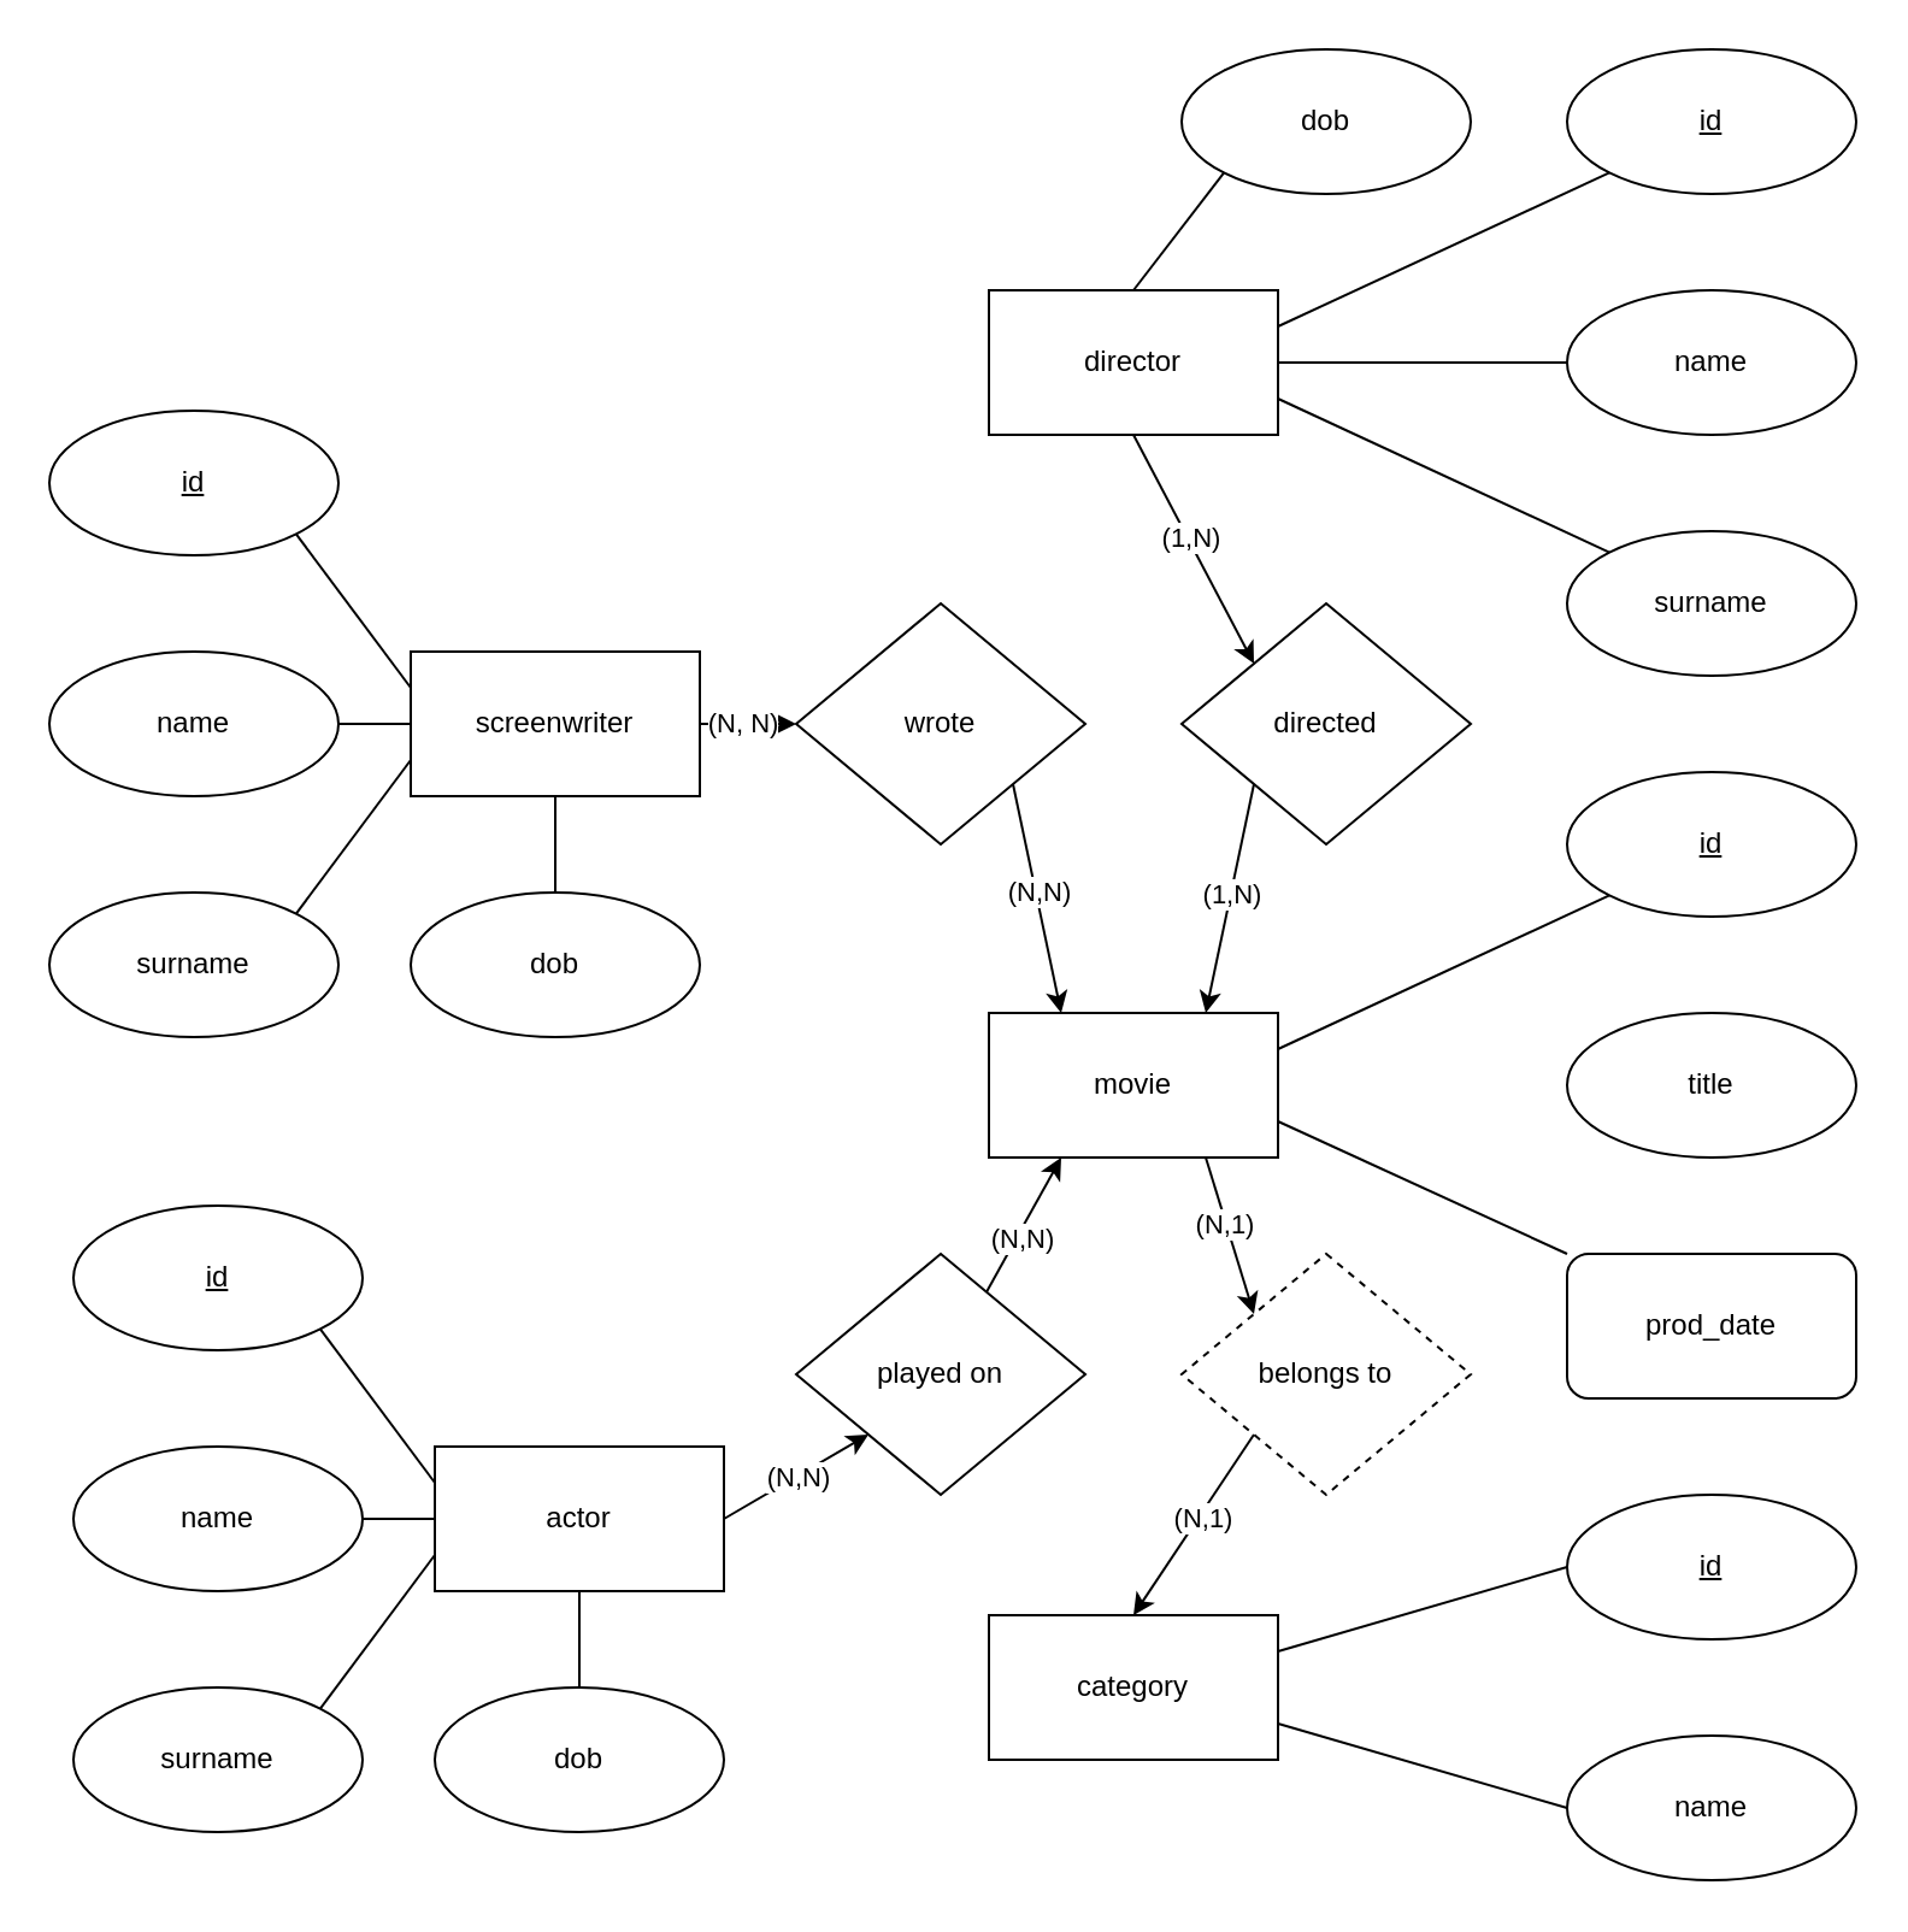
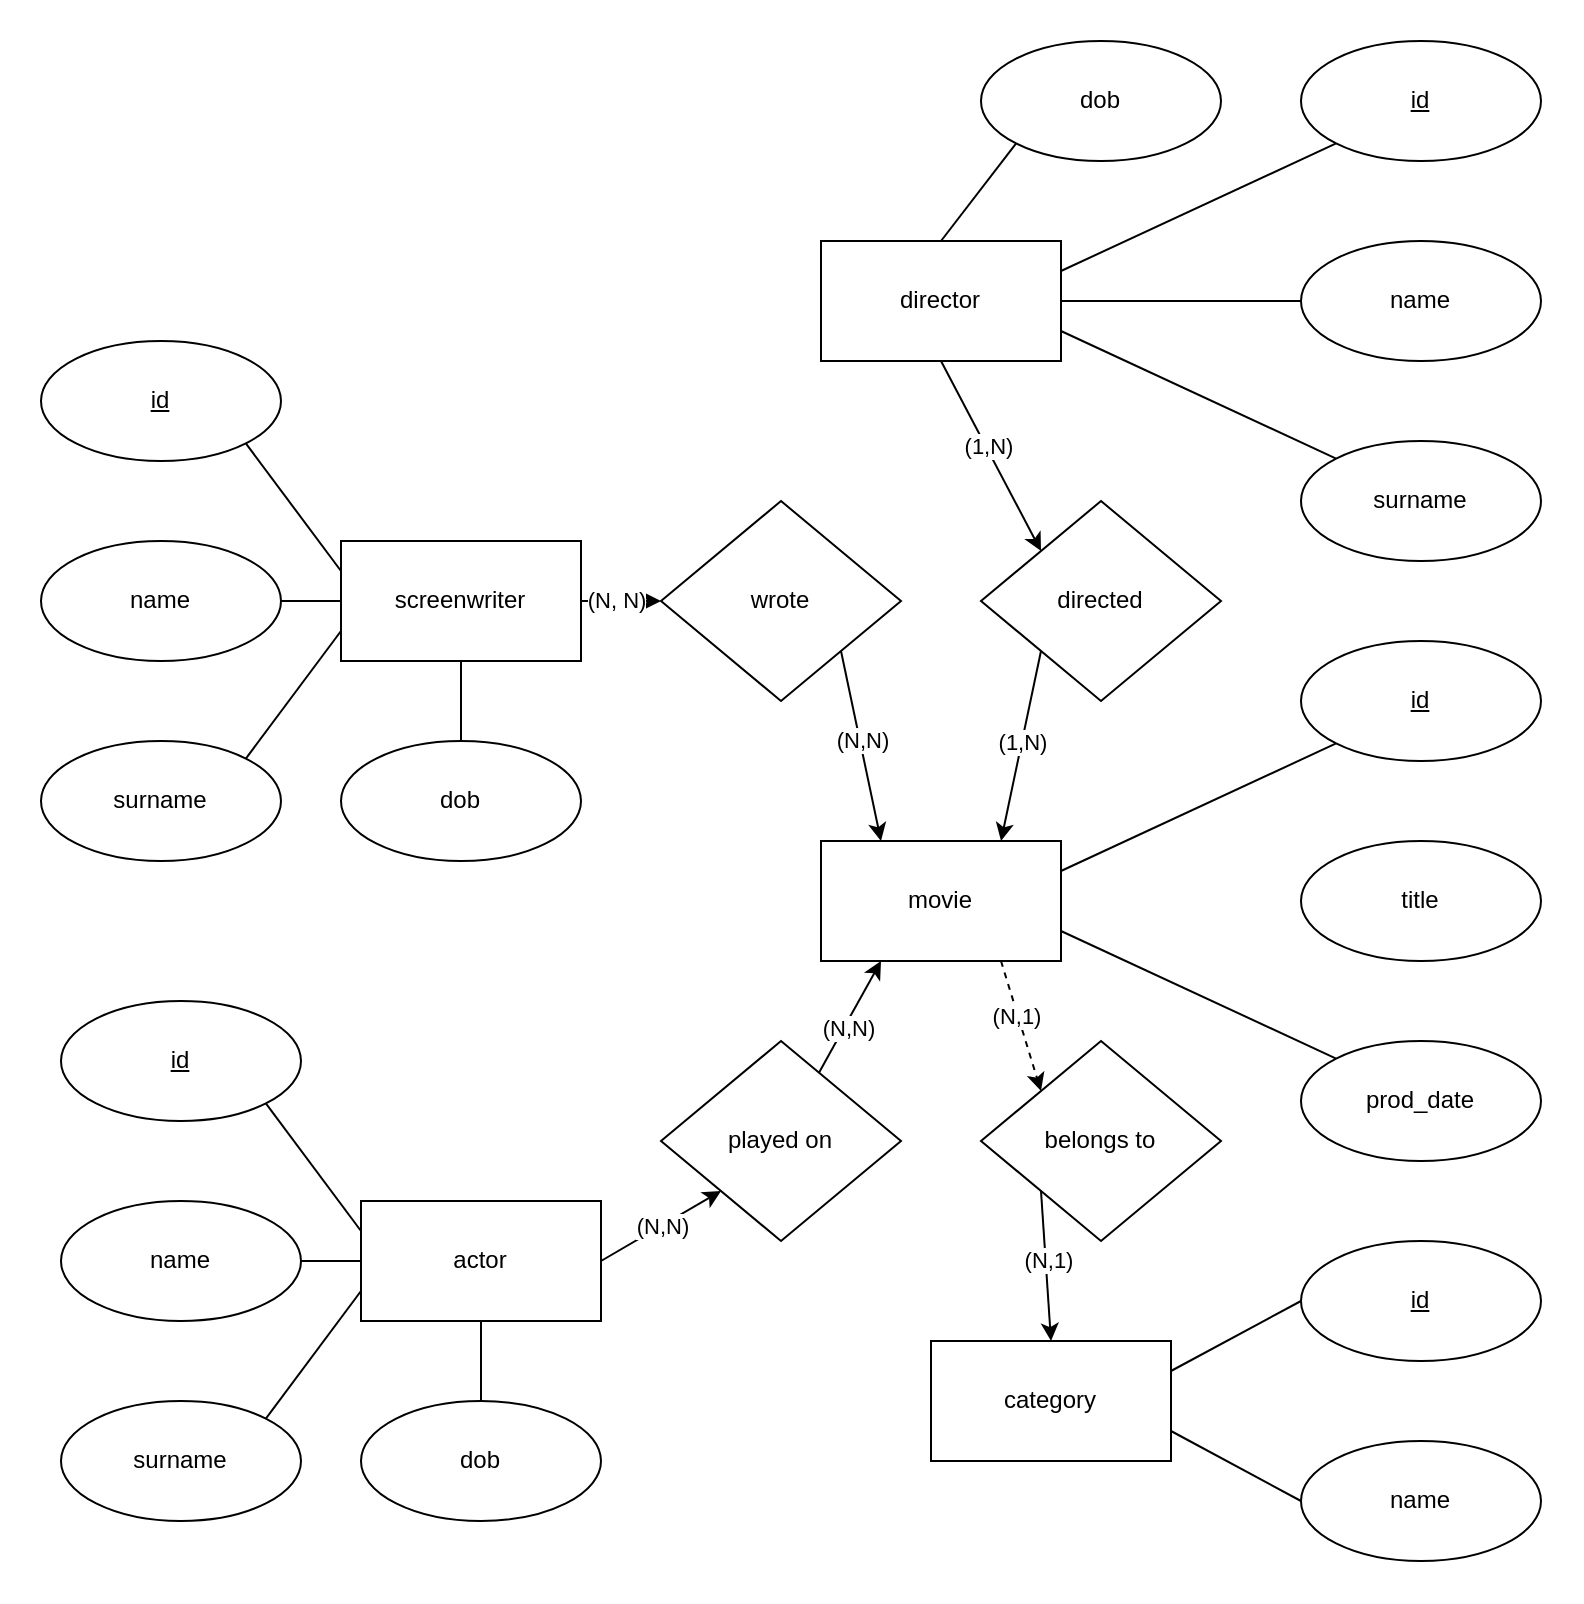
  <mxCell id="0" />
  <mxCell id="1" parent="0" />
  <mxCell id="2" value="&lt;u&gt;id&lt;/u&gt;" style="ellipse;whiteSpace=wrap;html=1;" parent="1" vertex="1"><mxGeometry x="650" y="320" width="120" height="60" as="geometry" /></mxCell>
  <mxCell id="3" value="title" style="ellipse;whiteSpace=wrap;html=1;" parent="1" vertex="1"><mxGeometry x="650" y="420" width="120" height="60" as="geometry" /></mxCell>
- <mxCell id="4" value="prod_date" style="whiteSpace=wrap;html=1;rounded=1;" parent="1" vertex="1"><mxGeometry x="650" y="520" width="120" height="60" as="geometry" /></mxCell>
+ <mxCell id="4" value="prod_date" style="ellipse;whiteSpace=wrap;html=1;" parent="1" vertex="1"><mxGeometry x="650" y="520" width="120" height="60" as="geometry" /></mxCell>
  <mxCell id="5" value="movie" style="rounded=0;whiteSpace=wrap;html=1;" parent="1" vertex="1"><mxGeometry x="410" y="420" width="120" height="60" as="geometry" /></mxCell>
  <mxCell id="6" value="" style="endArrow=none;html=1;rounded=0;exitX=1;exitY=0.25;exitDx=0;exitDy=0;entryX=0;entryY=1;entryDx=0;entryDy=0;" parent="1" source="5" target="2" edge="1"><mxGeometry width="50" height="50" relative="1" as="geometry"><mxPoint x="600" y="480" as="sourcePoint" /><mxPoint x="630" y="370" as="targetPoint" /></mxGeometry></mxCell>
  <mxCell id="7" value="" style="endArrow=none;html=1;rounded=0;entryX=0;entryY=0;entryDx=0;entryDy=0;exitX=1;exitY=0.75;exitDx=0;exitDy=0;" parent="1" source="5" target="4" edge="1"><mxGeometry width="50" height="50" relative="1" as="geometry"><mxPoint x="600" y="550" as="sourcePoint" /><mxPoint x="650" y="500" as="targetPoint" /></mxGeometry></mxCell>
  <mxCell id="8" value="&lt;u&gt;id&lt;/u&gt;" style="ellipse;whiteSpace=wrap;html=1;" parent="1" vertex="1"><mxGeometry x="30" y="500" width="120" height="60" as="geometry" /></mxCell>
  <mxCell id="9" value="name" style="ellipse;whiteSpace=wrap;html=1;" parent="1" vertex="1"><mxGeometry x="30" y="600" width="120" height="60" as="geometry" /></mxCell>
  <mxCell id="10" value="surname" style="ellipse;whiteSpace=wrap;html=1;" parent="1" vertex="1"><mxGeometry x="30" y="700" width="120" height="60" as="geometry" /></mxCell>
  <mxCell id="11" value="actor" style="rounded=0;whiteSpace=wrap;html=1;" parent="1" vertex="1"><mxGeometry x="180" y="600" width="120" height="60" as="geometry" /></mxCell>
  <mxCell id="12" value="" style="endArrow=none;html=1;rounded=0;entryX=1;entryY=0.5;entryDx=0;entryDy=0;" parent="1" target="9" edge="1"><mxGeometry width="50" height="50" relative="1" as="geometry"><mxPoint x="180" y="630" as="sourcePoint" /><mxPoint x="30" y="610" as="targetPoint" /></mxGeometry></mxCell>
  <mxCell id="13" value="" style="endArrow=none;html=1;rounded=0;entryX=1;entryY=1;entryDx=0;entryDy=0;exitX=0;exitY=0.25;exitDx=0;exitDy=0;" parent="1" source="11" target="8" edge="1"><mxGeometry width="50" height="50" relative="1" as="geometry"><mxPoint x="-20" y="660" as="sourcePoint" /><mxPoint x="30" y="610" as="targetPoint" /></mxGeometry></mxCell>
  <mxCell id="14" value="" style="endArrow=none;html=1;rounded=0;entryX=1;entryY=0;entryDx=0;entryDy=0;exitX=0;exitY=0.75;exitDx=0;exitDy=0;" parent="1" source="11" target="10" edge="1"><mxGeometry width="50" height="50" relative="1" as="geometry"><mxPoint x="-20" y="730" as="sourcePoint" /><mxPoint x="30" y="680" as="targetPoint" /></mxGeometry></mxCell>
  <mxCell id="15" value="dob" style="ellipse;whiteSpace=wrap;html=1;" parent="1" vertex="1"><mxGeometry x="180" y="700" width="120" height="60" as="geometry" /></mxCell>
  <mxCell id="16" value="" style="endArrow=none;html=1;rounded=0;entryX=0.5;entryY=1;entryDx=0;entryDy=0;exitX=0.5;exitY=0;exitDx=0;exitDy=0;" parent="1" source="15" target="11" edge="1"><mxGeometry width="50" height="50" relative="1" as="geometry"><mxPoint x="220" y="720" as="sourcePoint" /><mxPoint x="270" y="670" as="targetPoint" /></mxGeometry></mxCell>
  <mxCell id="17" value="&lt;u&gt;id&lt;/u&gt;" style="ellipse;whiteSpace=wrap;html=1;" parent="1" vertex="1"><mxGeometry x="650" y="20" width="120" height="60" as="geometry" /></mxCell>
  <mxCell id="18" value="name" style="ellipse;whiteSpace=wrap;html=1;" parent="1" vertex="1"><mxGeometry x="650" y="120" width="120" height="60" as="geometry" /></mxCell>
  <mxCell id="19" value="surname" style="ellipse;whiteSpace=wrap;html=1;" parent="1" vertex="1"><mxGeometry x="650" y="220" width="120" height="60" as="geometry" /></mxCell>
  <mxCell id="20" value="director" style="rounded=0;whiteSpace=wrap;html=1;" parent="1" vertex="1"><mxGeometry x="410" y="120" width="120" height="60" as="geometry" /></mxCell>
  <mxCell id="21" value="" style="endArrow=none;html=1;rounded=0;entryX=0;entryY=0.5;entryDx=0;entryDy=0;exitX=1;exitY=0.5;exitDx=0;exitDy=0;" parent="1" source="20" target="18" edge="1"><mxGeometry width="50" height="50" relative="1" as="geometry"><mxPoint x="600" y="180" as="sourcePoint" /><mxPoint x="650" y="130" as="targetPoint" /></mxGeometry></mxCell>
  <mxCell id="22" value="" style="endArrow=none;html=1;rounded=0;entryX=0;entryY=1;entryDx=0;entryDy=0;exitX=1;exitY=0.25;exitDx=0;exitDy=0;" parent="1" source="20" target="17" edge="1"><mxGeometry width="50" height="50" relative="1" as="geometry"><mxPoint x="600" y="180" as="sourcePoint" /><mxPoint x="650" y="130" as="targetPoint" /></mxGeometry></mxCell>
  <mxCell id="23" value="" style="endArrow=none;html=1;rounded=0;entryX=0;entryY=0;entryDx=0;entryDy=0;exitX=1;exitY=0.75;exitDx=0;exitDy=0;" parent="1" source="20" target="19" edge="1"><mxGeometry width="50" height="50" relative="1" as="geometry"><mxPoint x="600" y="250" as="sourcePoint" /><mxPoint x="650" y="200" as="targetPoint" /></mxGeometry></mxCell>
  <mxCell id="24" value="dob" style="ellipse;whiteSpace=wrap;html=1;" parent="1" vertex="1"><mxGeometry x="490" y="20" width="120" height="60" as="geometry" /></mxCell>
  <mxCell id="25" value="" style="endArrow=none;html=1;rounded=0;entryX=0.5;entryY=0;entryDx=0;entryDy=0;exitX=0;exitY=1;exitDx=0;exitDy=0;" parent="1" source="24" target="20" edge="1"><mxGeometry width="50" height="50" relative="1" as="geometry"><mxPoint x="530" y="240" as="sourcePoint" /><mxPoint x="580" y="190" as="targetPoint" /></mxGeometry></mxCell>
  <mxCell id="26" value="&lt;u&gt;id&lt;/u&gt;" style="ellipse;whiteSpace=wrap;html=1;" parent="1" vertex="1"><mxGeometry x="650" y="620" width="120" height="60" as="geometry" /></mxCell>
  <mxCell id="27" value="name" style="ellipse;whiteSpace=wrap;html=1;" parent="1" vertex="1"><mxGeometry x="650" y="720" width="120" height="60" as="geometry" /></mxCell>
- <mxCell id="28" value="category" style="rounded=0;whiteSpace=wrap;html=1;" parent="1" vertex="1"><mxGeometry x="410" y="670" width="120" height="60" as="geometry" /></mxCell>
+ <mxCell id="28" value="category" style="rounded=0;whiteSpace=wrap;html=1;" parent="1" vertex="1"><mxGeometry x="465" y="670" width="120" height="60" as="geometry" /></mxCell>
  <mxCell id="29" value="" style="endArrow=none;html=1;rounded=0;entryX=0;entryY=0.5;entryDx=0;entryDy=0;exitX=1;exitY=0.75;exitDx=0;exitDy=0;" parent="1" source="28" target="27" edge="1"><mxGeometry width="50" height="50" relative="1" as="geometry"><mxPoint x="630" y="710" as="sourcePoint" /><mxPoint x="650" y="680" as="targetPoint" /></mxGeometry></mxCell>
  <mxCell id="30" value="" style="endArrow=none;html=1;rounded=0;entryX=0;entryY=0.5;entryDx=0;entryDy=0;exitX=1;exitY=0.25;exitDx=0;exitDy=0;" parent="1" source="28" target="26" edge="1"><mxGeometry width="50" height="50" relative="1" as="geometry"><mxPoint x="600" y="730" as="sourcePoint" /><mxPoint x="650" y="680" as="targetPoint" /></mxGeometry></mxCell>
- <mxCell id="31" value="belongs to" style="rhombus;whiteSpace=wrap;html=1;dashed=1;" parent="1" vertex="1"><mxGeometry x="490" y="520" width="120" height="100" as="geometry" /></mxCell>
- <mxCell id="32" value="" style="endArrow=classic;html=1;rounded=0;exitX=0.75;exitY=1;exitDx=0;exitDy=0;entryX=0;entryY=0;entryDx=0;entryDy=0;" parent="1" source="5" target="31" edge="1"><mxGeometry width="50" height="50" relative="1" as="geometry"><mxPoint x="540" y="500" as="sourcePoint" /><mxPoint x="440" y="540" as="targetPoint" /></mxGeometry></mxCell>
+ <mxCell id="31" value="belongs to" style="rhombus;whiteSpace=wrap;html=1;" parent="1" vertex="1"><mxGeometry x="490" y="520" width="120" height="100" as="geometry" /></mxCell>
+ <mxCell id="32" value="" style="endArrow=classic;html=1;rounded=0;exitX=0.75;exitY=1;exitDx=0;exitDy=0;entryX=0;entryY=0;entryDx=0;entryDy=0;dashed=1;" parent="1" source="5" target="31" edge="1"><mxGeometry width="50" height="50" relative="1" as="geometry"><mxPoint x="540" y="500" as="sourcePoint" /><mxPoint x="440" y="540" as="targetPoint" /></mxGeometry></mxCell>
  <mxCell id="33" value="(N,1)" style="edgeLabel;html=1;align=center;verticalAlign=middle;resizable=0;points=[];" vertex="1" connectable="0" parent="32"><mxGeometry x="-0.165" y="-1" relative="1" as="geometry"><mxPoint as="offset" /></mxGeometry></mxCell>
  <mxCell id="34" value="" style="endArrow=classic;html=1;rounded=0;entryX=0.5;entryY=0;entryDx=0;entryDy=0;exitX=0;exitY=1;exitDx=0;exitDy=0;" parent="1" source="31" target="28" edge="1"><mxGeometry width="50" height="50" relative="1" as="geometry"><mxPoint x="520" y="650" as="sourcePoint" /><mxPoint x="570" y="600" as="targetPoint" /></mxGeometry></mxCell>
  <mxCell id="35" value="(N,1)" style="edgeLabel;html=1;align=center;verticalAlign=middle;resizable=0;points=[];" vertex="1" connectable="0" parent="34"><mxGeometry x="-0.082" y="1" relative="1" as="geometry"><mxPoint as="offset" /></mxGeometry></mxCell>
  <mxCell id="36" value="directed" style="rhombus;whiteSpace=wrap;html=1;" parent="1" vertex="1"><mxGeometry x="490" y="250" width="120" height="100" as="geometry" /></mxCell>
  <mxCell id="37" value="" style="endArrow=classic;html=1;rounded=0;entryX=0;entryY=0;entryDx=0;entryDy=0;exitX=0.5;exitY=1;exitDx=0;exitDy=0;" parent="1" source="20" target="36" edge="1"><mxGeometry width="50" height="50" relative="1" as="geometry"><mxPoint x="560" y="220" as="sourcePoint" /><mxPoint x="440" y="190" as="targetPoint" /></mxGeometry></mxCell>
  <mxCell id="38" value="(1,N)" style="edgeLabel;html=1;align=center;verticalAlign=middle;resizable=0;points=[];" vertex="1" connectable="0" parent="37"><mxGeometry x="-0.102" y="1" relative="1" as="geometry"><mxPoint as="offset" /></mxGeometry></mxCell>
  <mxCell id="39" value="" style="endArrow=classic;html=1;rounded=0;entryX=0.75;entryY=0;entryDx=0;entryDy=0;exitX=0;exitY=1;exitDx=0;exitDy=0;" parent="1" source="36" target="5" edge="1"><mxGeometry width="50" height="50" relative="1" as="geometry"><mxPoint x="380" y="500" as="sourcePoint" /><mxPoint x="430" y="450" as="targetPoint" /></mxGeometry></mxCell>
  <mxCell id="40" value="(1,N)" style="edgeLabel;html=1;align=center;verticalAlign=middle;resizable=0;points=[];" vertex="1" connectable="0" parent="39"><mxGeometry x="-0.061" relative="1" as="geometry"><mxPoint as="offset" /></mxGeometry></mxCell>
  <mxCell id="41" value="&lt;u&gt;id&lt;/u&gt;" style="ellipse;whiteSpace=wrap;html=1;" vertex="1" parent="1"><mxGeometry x="20" y="170" width="120" height="60" as="geometry" /></mxCell>
  <mxCell id="42" value="name" style="ellipse;whiteSpace=wrap;html=1;" vertex="1" parent="1"><mxGeometry x="20" y="270" width="120" height="60" as="geometry" /></mxCell>
  <mxCell id="43" value="surname" style="ellipse;whiteSpace=wrap;html=1;" vertex="1" parent="1"><mxGeometry x="20" y="370" width="120" height="60" as="geometry" /></mxCell>
  <mxCell id="44" value="screenwriter" style="rounded=0;whiteSpace=wrap;html=1;" vertex="1" parent="1"><mxGeometry x="170" y="270" width="120" height="60" as="geometry" /></mxCell>
  <mxCell id="45" value="" style="endArrow=none;html=1;rounded=0;entryX=1;entryY=0.5;entryDx=0;entryDy=0;" edge="1" parent="1" target="42"><mxGeometry width="50" height="50" relative="1" as="geometry"><mxPoint x="170" y="300" as="sourcePoint" /><mxPoint x="20" y="280" as="targetPoint" /></mxGeometry></mxCell>
  <mxCell id="46" value="" style="endArrow=none;html=1;rounded=0;entryX=1;entryY=1;entryDx=0;entryDy=0;exitX=0;exitY=0.25;exitDx=0;exitDy=0;" edge="1" parent="1" source="44" target="41"><mxGeometry width="50" height="50" relative="1" as="geometry"><mxPoint y="330" as="sourcePoint" x="-30" /><mxPoint x="20" y="280" as="targetPoint" /></mxGeometry></mxCell>
  <mxCell id="47" value="" style="endArrow=none;html=1;rounded=0;entryX=1;entryY=0;entryDx=0;entryDy=0;exitX=0;exitY=0.75;exitDx=0;exitDy=0;" edge="1" parent="1" source="44" target="43"><mxGeometry width="50" height="50" relative="1" as="geometry"><mxPoint y="400" as="sourcePoint" x="-30" /><mxPoint x="20" y="350" as="targetPoint" /></mxGeometry></mxCell>
  <mxCell id="48" value="dob" style="ellipse;whiteSpace=wrap;html=1;" vertex="1" parent="1"><mxGeometry x="170" y="370" width="120" height="60" as="geometry" /></mxCell>
  <mxCell id="49" value="" style="endArrow=none;html=1;rounded=0;entryX=0.5;entryY=1;entryDx=0;entryDy=0;exitX=0.5;exitY=0;exitDx=0;exitDy=0;" edge="1" parent="1" source="48" target="44"><mxGeometry width="50" height="50" relative="1" as="geometry"><mxPoint x="210" y="390" as="sourcePoint" /><mxPoint x="260" y="340" as="targetPoint" /></mxGeometry></mxCell>
  <mxCell id="50" value="played on" style="rhombus;whiteSpace=wrap;html=1;" vertex="1" parent="1"><mxGeometry x="330" y="520" width="120" height="100" as="geometry" /></mxCell>
  <mxCell id="51" value="" style="endArrow=classic;html=1;rounded=0;exitX=1;exitY=0.5;exitDx=0;exitDy=0;entryX=0;entryY=1;entryDx=0;entryDy=0;" edge="1" parent="1" source="11" target="50"><mxGeometry width="50" height="50" relative="1" as="geometry"><mxPoint x="290" y="580" as="sourcePoint" /><mxPoint x="340" y="530" as="targetPoint" /></mxGeometry></mxCell>
  <mxCell id="52" value="(N,N)" style="edgeLabel;html=1;align=center;verticalAlign=middle;resizable=0;points=[];" vertex="1" connectable="0" parent="51"><mxGeometry x="0.009" relative="1" as="geometry"><mxPoint as="offset" /></mxGeometry></mxCell>
  <mxCell id="53" value="" style="endArrow=classic;html=1;rounded=0;entryX=0.25;entryY=1;entryDx=0;entryDy=0;" edge="1" parent="1" source="50" target="5"><mxGeometry width="50" height="50" relative="1" as="geometry"><mxPoint x="420" y="550" as="sourcePoint" /><mxPoint x="480" y="520" as="targetPoint" /></mxGeometry></mxCell>
  <mxCell id="54" value="(N,N)" style="edgeLabel;html=1;align=center;verticalAlign=middle;resizable=0;points=[];" vertex="1" connectable="0" parent="53"><mxGeometry x="-0.154" y="-2" relative="1" as="geometry"><mxPoint as="offset" /></mxGeometry></mxCell>
  <mxCell id="55" value="wrote" style="rhombus;whiteSpace=wrap;html=1;" vertex="1" parent="1"><mxGeometry x="330" y="250" width="120" height="100" as="geometry" /></mxCell>
  <mxCell id="56" value="" style="endArrow=classic;html=1;rounded=0;exitX=1;exitY=0.5;exitDx=0;exitDy=0;entryX=0;entryY=0.5;entryDx=0;entryDy=0;" edge="1" parent="1" source="44" target="55"><mxGeometry width="50" height="50" relative="1" as="geometry"><mxPoint x="310" y="390" as="sourcePoint" /><mxPoint x="360" y="340" as="targetPoint" /></mxGeometry></mxCell>
  <mxCell id="57" value="(N, N)" style="edgeLabel;html=1;align=center;verticalAlign=middle;resizable=0;points=[];" vertex="1" connectable="0" parent="56"><mxGeometry x="-0.158" y="1" relative="1" as="geometry"><mxPoint as="offset" /></mxGeometry></mxCell>
  <mxCell id="58" value="" style="endArrow=classic;html=1;rounded=0;exitX=1;exitY=1;exitDx=0;exitDy=0;entryX=0.25;entryY=0;entryDx=0;entryDy=0;" edge="1" parent="1" source="55" target="5"><mxGeometry width="50" height="50" relative="1" as="geometry"><mxPoint x="380" y="410" as="sourcePoint" /><mxPoint x="430" y="360" as="targetPoint" /></mxGeometry></mxCell>
  <mxCell id="59" value="(N,N)" style="edgeLabel;html=1;align=center;verticalAlign=middle;resizable=0;points=[];" vertex="1" connectable="0" parent="58"><mxGeometry x="-0.056" y="1" relative="1" as="geometry"><mxPoint as="offset" /></mxGeometry></mxCell>
